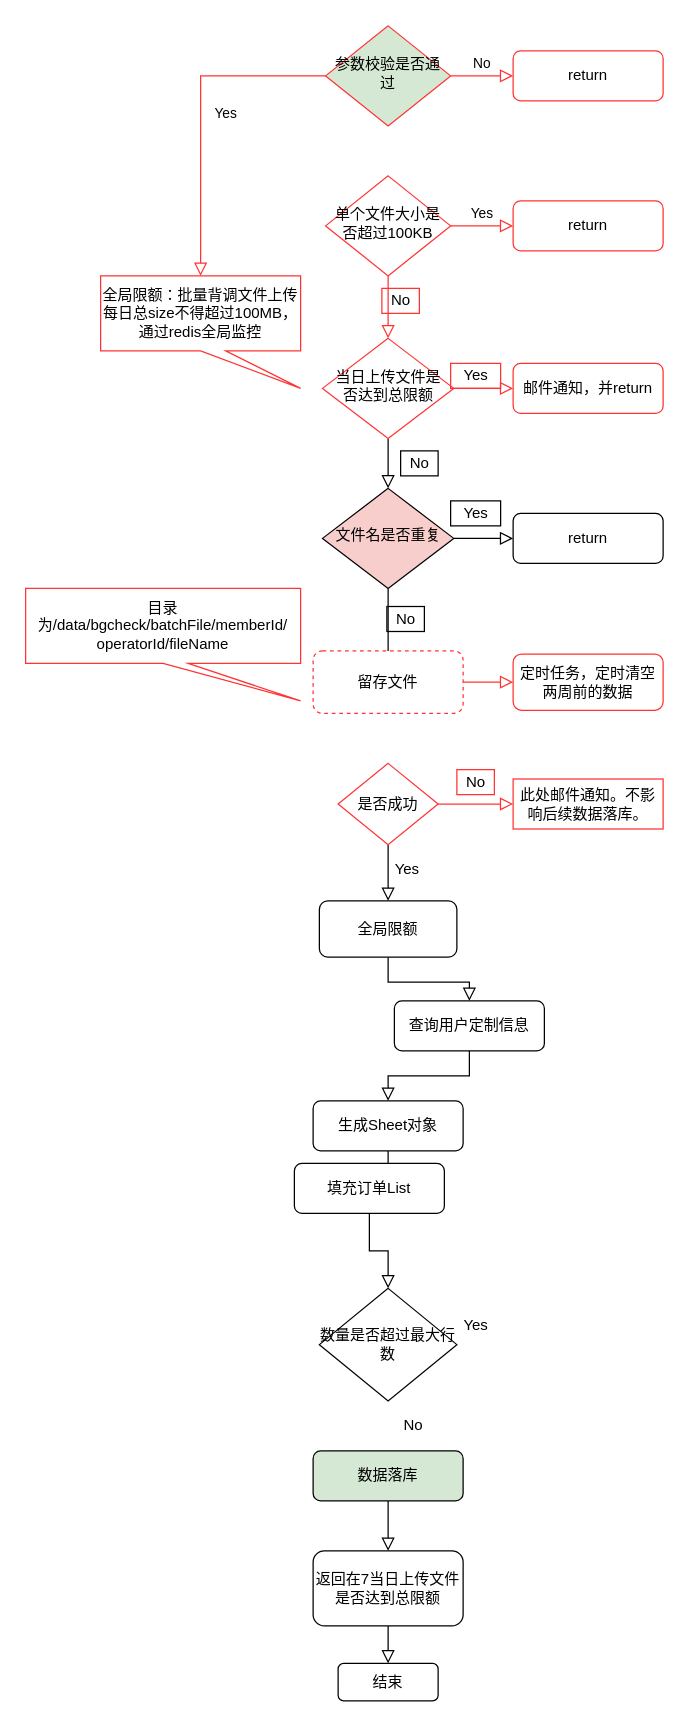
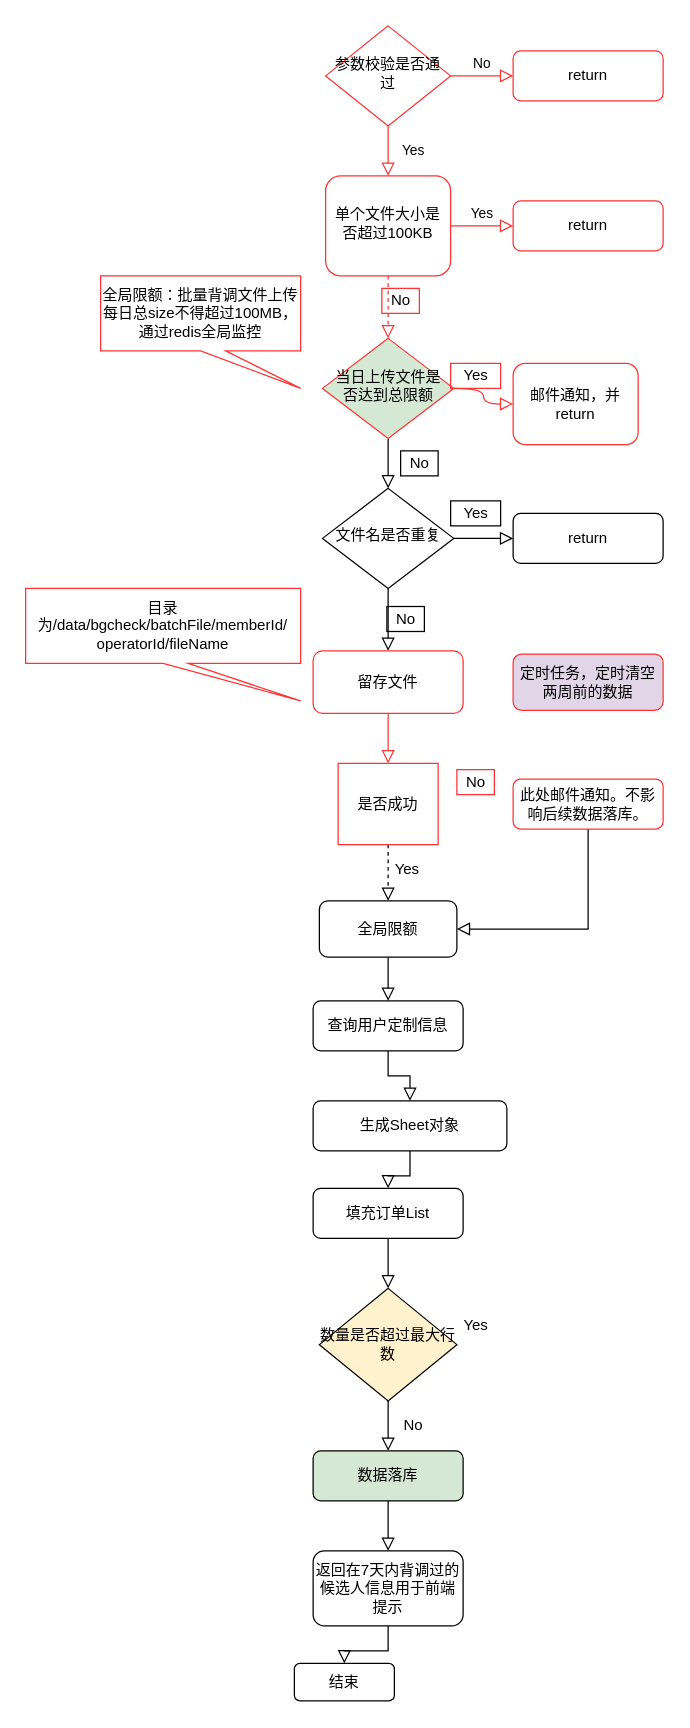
  <mxCell id="0" />
  <mxCell id="1" parent="0" />
- <mxCell id="2" value="Yes" style="rounded=0;html=1;jettySize=auto;orthogonalLoop=1;fontSize=11;endArrow=block;endFill=0;endSize=8;strokeWidth=1;shadow=0;labelBackgroundColor=none;edgeStyle=orthogonalEdgeStyle;strokeColor=#FF3333;" parent="1" source="4" target="20" edge="1"><mxGeometry y="20" relative="1" as="geometry"><mxPoint as="offset" /></mxGeometry></mxCell>
+ <mxCell id="2" value="Yes" style="rounded=0;html=1;jettySize=auto;orthogonalLoop=1;fontSize=11;endArrow=block;endFill=0;endSize=8;strokeWidth=1;shadow=0;labelBackgroundColor=none;edgeStyle=orthogonalEdgeStyle;strokeColor=#FF3333;" parent="1" source="4" target="8" edge="1"><mxGeometry y="20" relative="1" as="geometry"><mxPoint as="offset" /></mxGeometry></mxCell>
  <mxCell id="3" value="No" style="edgeStyle=orthogonalEdgeStyle;rounded=0;html=1;jettySize=auto;orthogonalLoop=1;fontSize=11;endArrow=block;endFill=0;endSize=8;strokeWidth=1;shadow=0;labelBackgroundColor=none;strokeColor=#FF3333;" parent="1" source="4" target="5" edge="1"><mxGeometry y="10" relative="1" as="geometry"><mxPoint as="offset" /></mxGeometry></mxCell>
- <mxCell id="4" value="参数校验是否通过" style="rhombus;whiteSpace=wrap;html=1;shadow=0;fontFamily=Helvetica;fontSize=12;align=center;strokeWidth=1;spacing=6;spacingTop=-4;strokeColor=#FF3333;fillColor=#d5e8d4;" parent="1" vertex="1"><mxGeometry x="260" y="20" width="100" height="80" as="geometry" /></mxCell>
+ <mxCell id="4" value="参数校验是否通过" style="rhombus;whiteSpace=wrap;html=1;shadow=0;fontFamily=Helvetica;fontSize=12;align=center;strokeWidth=1;spacing=6;spacingTop=-4;strokeColor=#FF3333;" parent="1" vertex="1"><mxGeometry x="260" y="20" width="100" height="80" as="geometry" /></mxCell>
  <mxCell id="5" value="return" style="rounded=1;whiteSpace=wrap;html=1;fontSize=12;glass=0;strokeWidth=1;shadow=0;strokeColor=#FF3333;" parent="1" vertex="1"><mxGeometry x="410" y="40" width="120" height="40" as="geometry" /></mxCell>
  <mxCell id="6" value="Yes" style="edgeStyle=orthogonalEdgeStyle;rounded=0;html=1;jettySize=auto;orthogonalLoop=1;fontSize=11;endArrow=block;endFill=0;endSize=8;strokeWidth=1;shadow=0;labelBackgroundColor=none;strokeColor=#FF3333;" parent="1" source="8" target="9" edge="1"><mxGeometry y="10" relative="1" as="geometry"><mxPoint as="offset" /></mxGeometry></mxCell>
- <mxCell id="7" value="" style="edgeStyle=orthogonalEdgeStyle;curved=1;orthogonalLoop=1;jettySize=auto;html=1;endArrow=block;endFill=0;endSize=8;strokeColor=#FF3333;" edge="1" parent="1" source="8" target="13"><mxGeometry relative="1" as="geometry" /></mxCell>
- <mxCell id="8" value="单个文件大小是否超过100KB" style="rhombus;whiteSpace=wrap;html=1;shadow=0;fontFamily=Helvetica;fontSize=12;align=center;strokeWidth=1;spacing=6;spacingTop=-4;strokeColor=#FF3333;" parent="1" vertex="1"><mxGeometry x="260" y="140" width="100" height="80" as="geometry" /></mxCell>
+ <mxCell id="7" value="" style="edgeStyle=orthogonalEdgeStyle;curved=1;orthogonalLoop=1;jettySize=auto;html=1;endArrow=block;endFill=0;endSize=8;strokeColor=#FF3333;dashed=1;" edge="1" parent="1" source="8" target="13"><mxGeometry relative="1" as="geometry" /></mxCell>
+ <mxCell id="8" value="单个文件大小是否超过100KB" style="whiteSpace=wrap;html=1;shadow=0;fontFamily=Helvetica;fontSize=12;align=center;strokeWidth=1;spacing=6;spacingTop=-4;strokeColor=#FF3333;rounded=1;" parent="1" vertex="1"><mxGeometry x="260" y="140" width="100" height="80" as="geometry" /></mxCell>
  <mxCell id="9" value="return" style="rounded=1;whiteSpace=wrap;html=1;fontSize=12;glass=0;strokeWidth=1;shadow=0;strokeColor=#FF3333;" parent="1" vertex="1"><mxGeometry x="410" y="160" width="120" height="40" as="geometry" /></mxCell>
  <mxCell id="10" value="" style="edgeStyle=orthogonalEdgeStyle;curved=1;orthogonalLoop=1;jettySize=auto;html=1;endArrow=block;endFill=0;endSize=8;strokeColor=#FF3333;" edge="1" parent="1" source="13" target="15"><mxGeometry relative="1" as="geometry" /></mxCell>
- <mxCell id="11" value="" style="edgeStyle=orthogonalEdgeStyle;curved=1;orthogonalLoop=1;jettySize=auto;html=1;endArrow=none;endFill=0;endSize=8;exitX=0.5;exitY=1;exitDx=0;exitDy=0;strokeColor=#000000;" edge="1" parent="1" source="33" target="18"><mxGeometry relative="1" as="geometry"><mxPoint x="310" y="480" as="sourcePoint" /></mxGeometry></mxCell>
+ <mxCell id="11" value="" style="edgeStyle=orthogonalEdgeStyle;curved=1;orthogonalLoop=1;jettySize=auto;html=1;endArrow=block;endFill=0;endSize=8;exitX=0.5;exitY=1;exitDx=0;exitDy=0;strokeColor=#000000;" edge="1" parent="1" source="33" target="18"><mxGeometry relative="1" as="geometry"><mxPoint x="310" y="480" as="sourcePoint" /></mxGeometry></mxCell>
  <mxCell id="12" value="" style="edgeStyle=orthogonalEdgeStyle;rounded=0;orthogonalLoop=1;jettySize=auto;html=1;endArrow=block;endFill=0;endSize=8;strokeColor=#000000;" edge="1" parent="1" source="13"><mxGeometry relative="1" as="geometry"><mxPoint x="310" y="390" as="targetPoint" /></mxGeometry></mxCell>
- <mxCell id="13" value="当日上传文件是否达到总限额" style="rhombus;whiteSpace=wrap;html=1;shadow=0;strokeWidth=1;spacing=6;spacingTop=-4;strokeColor=#FF3333;" vertex="1" parent="1"><mxGeometry x="257.5" y="270" width="105" height="80" as="geometry" /></mxCell>
+ <mxCell id="13" value="当日上传文件是否达到总限额" style="rhombus;whiteSpace=wrap;html=1;shadow=0;strokeWidth=1;spacing=6;spacingTop=-4;strokeColor=#FF3333;fillColor=#d5e8d4;" vertex="1" parent="1"><mxGeometry x="257.5" y="270" width="105" height="80" as="geometry" /></mxCell>
  <mxCell id="14" value="No" style="text;html=1;align=center;verticalAlign=middle;resizable=0;points=[];autosize=1;strokeColor=#FF3333;fillColor=none;" vertex="1" parent="1"><mxGeometry x="305" y="230" width="30" height="20" as="geometry" /></mxCell>
- <mxCell id="15" value="邮件通知，并return" style="rounded=1;whiteSpace=wrap;html=1;fontSize=12;glass=0;strokeWidth=1;shadow=0;strokeColor=#FF3333;" vertex="1" parent="1"><mxGeometry x="410" y="290" width="120" height="40" as="geometry" /></mxCell>
+ <mxCell id="15" value="邮件通知，并return" style="rounded=1;whiteSpace=wrap;html=1;fontSize=12;glass=0;strokeWidth=1;shadow=0;strokeColor=#FF3333;" vertex="1" parent="1"><mxGeometry x="410" y="290" width="100" height="65" as="geometry" /></mxCell>
  <mxCell id="16" value="Yes" style="text;html=1;align=center;verticalAlign=middle;resizable=0;points=[];autosize=1;strokeColor=#FF3333;fillColor=none;" vertex="1" parent="1"><mxGeometry x="360" y="290" width="40" height="20" as="geometry" /></mxCell>
- <mxCell id="17" value="" style="edgeStyle=orthogonalEdgeStyle;curved=1;orthogonalLoop=1;jettySize=auto;html=1;endArrow=block;endFill=0;endSize=8;strokeColor=#FF3333;" edge="1" parent="1" source="18" target="51"><mxGeometry relative="1" as="geometry" /></mxCell>
- <mxCell id="18" value="留存文件" style="rounded=1;whiteSpace=wrap;html=1;strokeColor=#FF3333;dashed=1;" vertex="1" parent="1"><mxGeometry x="250" y="520" width="120" height="50" as="geometry" /></mxCell>
+ <mxCell id="17" value="" style="edgeStyle=orthogonalEdgeStyle;curved=1;orthogonalLoop=1;jettySize=auto;html=1;endArrow=block;endFill=0;endSize=8;strokeColor=#FF3333;" edge="1" parent="1" source="18" target="24"><mxGeometry relative="1" as="geometry" /></mxCell>
+ <mxCell id="18" value="留存文件" style="rounded=1;whiteSpace=wrap;html=1;strokeColor=#FF3333;" vertex="1" parent="1"><mxGeometry x="250" y="520" width="120" height="50" as="geometry" /></mxCell>
  <mxCell id="19" value="No" style="text;html=1;align=center;verticalAlign=middle;resizable=0;points=[];autosize=1;strokeColor=#000000;fillColor=none;" vertex="1" parent="1"><mxGeometry x="309" y="484.5" width="30" height="20" as="geometry" /></mxCell>
  <mxCell id="20" value="全局限额：批量背调文件上传每日总size不得超过100MB，通过redis全局监控" style="shape=callout;whiteSpace=wrap;html=1;perimeter=calloutPerimeter;position2=1;strokeColor=#FF3333;" vertex="1" parent="1"><mxGeometry x="80" y="220" width="160" height="90" as="geometry" /></mxCell>
  <mxCell id="21" value="目录为/data/bgcheck/batchFile/memberId/&lt;br&gt;operatorId/fileName" style="shape=callout;whiteSpace=wrap;html=1;perimeter=calloutPerimeter;position2=1;strokeColor=#FF3333;" vertex="1" parent="1"><mxGeometry x="20" y="470" width="220" height="90" as="geometry" /></mxCell>
- <mxCell id="22" value="" style="edgeStyle=orthogonalEdgeStyle;curved=1;orthogonalLoop=1;jettySize=auto;html=1;endArrow=block;endFill=0;endSize=8;strokeColor=#FF3333;" edge="1" parent="1" source="24" target="26"><mxGeometry relative="1" as="geometry" /></mxCell>
- <mxCell id="23" value="" style="edgeStyle=orthogonalEdgeStyle;curved=1;orthogonalLoop=1;jettySize=auto;html=1;endArrow=block;endFill=0;endSize=8;" edge="1" parent="1" source="24" target="29"><mxGeometry relative="1" as="geometry" /></mxCell>
- <mxCell id="24" value="是否成功" style="rhombus;whiteSpace=wrap;html=1;strokeColor=#FF3333;" vertex="1" parent="1"><mxGeometry x="270" y="610" width="80" height="65" as="geometry" /></mxCell>
- <mxCell id="26" value="此处邮件通知。不影响后续数据落库。" style="whiteSpace=wrap;html=1;fontSize=12;glass=0;strokeWidth=1;shadow=0;strokeColor=#FF3333;rounded=0;" vertex="1" parent="1"><mxGeometry x="410" y="622.5" width="120" height="40" as="geometry" /></mxCell>
+ <mxCell id="23" value="" style="edgeStyle=orthogonalEdgeStyle;curved=1;orthogonalLoop=1;jettySize=auto;html=1;endArrow=block;endFill=0;endSize=8;dashed=1;" edge="1" parent="1" source="24" target="29"><mxGeometry relative="1" as="geometry" /></mxCell>
+ <mxCell id="24" value="是否成功" style="whiteSpace=wrap;html=1;strokeColor=#FF3333;rounded=0;" vertex="1" parent="1"><mxGeometry x="270" y="610" width="80" height="65" as="geometry" /></mxCell>
+ <mxCell id="25" style="edgeStyle=orthogonalEdgeStyle;orthogonalLoop=1;jettySize=auto;html=1;exitX=0.5;exitY=1;exitDx=0;exitDy=0;entryX=1;entryY=0.5;entryDx=0;entryDy=0;endArrow=block;endFill=0;endSize=8;rounded=0;" edge="1" parent="1" source="26" target="29"><mxGeometry relative="1" as="geometry" /></mxCell>
+ <mxCell id="26" value="此处邮件通知。不影响后续数据落库。" style="rounded=1;whiteSpace=wrap;html=1;fontSize=12;glass=0;strokeWidth=1;shadow=0;strokeColor=#FF3333;" vertex="1" parent="1"><mxGeometry x="410" y="622.5" width="120" height="40" as="geometry" /></mxCell>
  <mxCell id="27" value="No" style="text;html=1;align=center;verticalAlign=middle;resizable=0;points=[];autosize=1;strokeColor=#FF3333;fillColor=none;" vertex="1" parent="1"><mxGeometry x="365" y="615" width="30" height="20" as="geometry" /></mxCell>
  <mxCell id="28" value="" style="edgeStyle=orthogonalEdgeStyle;rounded=0;orthogonalLoop=1;jettySize=auto;html=1;endArrow=block;endFill=0;endSize=8;" edge="1" parent="1" source="29" target="37"><mxGeometry relative="1" as="geometry" /></mxCell>
  <mxCell id="29" value="全局限额" style="rounded=1;whiteSpace=wrap;html=1;" vertex="1" parent="1"><mxGeometry x="255" y="720" width="110" height="45" as="geometry" /></mxCell>
  <mxCell id="30" value="Yes" style="text;html=1;align=center;verticalAlign=middle;resizable=0;points=[];autosize=1;strokeColor=none;fillColor=none;" vertex="1" parent="1"><mxGeometry x="305" y="685" width="40" height="20" as="geometry" /></mxCell>
  <mxCell id="31" value="No" style="text;html=1;align=center;verticalAlign=middle;resizable=0;points=[];autosize=1;strokeColor=#000000;fillColor=none;" vertex="1" parent="1"><mxGeometry x="320" y="360" width="30" height="20" as="geometry" /></mxCell>
  <mxCell id="32" value="" style="edgeStyle=orthogonalEdgeStyle;rounded=0;orthogonalLoop=1;jettySize=auto;html=1;endArrow=block;endFill=0;endSize=8;strokeColor=#000000;" edge="1" parent="1" source="33" target="34"><mxGeometry relative="1" as="geometry" /></mxCell>
- <mxCell id="33" value="文件名是否重复" style="rhombus;whiteSpace=wrap;html=1;shadow=0;strokeWidth=1;spacing=6;spacingTop=-4;strokeColor=#000000;fillColor=#f8cecc;" vertex="1" parent="1"><mxGeometry x="257.5" y="390" width="105" height="80" as="geometry" /></mxCell>
+ <mxCell id="33" value="文件名是否重复" style="rhombus;whiteSpace=wrap;html=1;shadow=0;strokeWidth=1;spacing=6;spacingTop=-4;strokeColor=#000000;" vertex="1" parent="1"><mxGeometry x="257.5" y="390" width="105" height="80" as="geometry" /></mxCell>
  <mxCell id="34" value="return" style="rounded=1;whiteSpace=wrap;html=1;fontSize=12;glass=0;strokeWidth=1;shadow=0;strokeColor=#000000;" vertex="1" parent="1"><mxGeometry x="410" y="410" width="120" height="40" as="geometry" /></mxCell>
  <mxCell id="35" value="Yes" style="text;html=1;align=center;verticalAlign=middle;resizable=0;points=[];autosize=1;strokeColor=#000000;fillColor=none;" vertex="1" parent="1"><mxGeometry x="360" y="400" width="40" height="20" as="geometry" /></mxCell>
  <mxCell id="36" value="" style="edgeStyle=orthogonalEdgeStyle;rounded=0;orthogonalLoop=1;jettySize=auto;html=1;endArrow=block;endFill=0;endSize=8;" edge="1" parent="1" source="37" target="39"><mxGeometry relative="1" as="geometry" /></mxCell>
- <mxCell id="37" value="查询用户定制信息" style="rounded=1;whiteSpace=wrap;html=1;" vertex="1" parent="1"><mxGeometry x="315" y="800" width="120" height="40" as="geometry" /></mxCell>
+ <mxCell id="37" value="查询用户定制信息" style="rounded=1;whiteSpace=wrap;html=1;" vertex="1" parent="1"><mxGeometry x="250" y="800" width="120" height="40" as="geometry" /></mxCell>
  <mxCell id="38" value="" style="edgeStyle=orthogonalEdgeStyle;rounded=0;orthogonalLoop=1;jettySize=auto;html=1;endArrow=block;endFill=0;endSize=8;" edge="1" parent="1" source="39" target="41"><mxGeometry relative="1" as="geometry" /></mxCell>
- <mxCell id="39" value="生成Sheet对象" style="rounded=1;whiteSpace=wrap;html=1;" vertex="1" parent="1"><mxGeometry x="250" y="880" width="120" height="40" as="geometry" /></mxCell>
+ <mxCell id="39" value="生成Sheet对象" style="rounded=1;whiteSpace=wrap;html=1;" vertex="1" parent="1"><mxGeometry x="250" y="880" width="155" height="40" as="geometry" /></mxCell>
  <mxCell id="40" value="" style="edgeStyle=orthogonalEdgeStyle;rounded=0;orthogonalLoop=1;jettySize=auto;html=1;endArrow=block;endFill=0;endSize=8;" edge="1" parent="1" source="41" target="43"><mxGeometry relative="1" as="geometry" /></mxCell>
- <mxCell id="41" value="填充订单List" style="whiteSpace=wrap;html=1;rounded=1;" vertex="1" parent="1"><mxGeometry x="235" y="930" width="120" height="40" as="geometry" /></mxCell>
- <mxCell id="43" value="数量是否超过最大行数" style="rhombus;whiteSpace=wrap;html=1;" vertex="1" parent="1"><mxGeometry x="255" y="1030" width="110" height="90" as="geometry" /></mxCell>
+ <mxCell id="41" value="填充订单List" style="whiteSpace=wrap;html=1;rounded=1;" vertex="1" parent="1"><mxGeometry x="250" y="950" width="120" height="40" as="geometry" /></mxCell>
+ <mxCell id="42" value="" style="edgeStyle=orthogonalEdgeStyle;rounded=0;orthogonalLoop=1;jettySize=auto;html=1;endArrow=block;endFill=0;endSize=8;" edge="1" parent="1" source="43" target="46"><mxGeometry relative="1" as="geometry" /></mxCell>
+ <mxCell id="43" value="数量是否超过最大行数" style="rhombus;whiteSpace=wrap;html=1;fillColor=#fff2cc;" vertex="1" parent="1"><mxGeometry x="255" y="1030" width="110" height="90" as="geometry" /></mxCell>
  <mxCell id="44" value="Yes" style="text;html=1;align=center;verticalAlign=middle;resizable=0;points=[];autosize=1;strokeColor=none;fillColor=none;" vertex="1" parent="1"><mxGeometry x="360" y="1050" width="40" height="20" as="geometry" /></mxCell>
  <mxCell id="45" value="" style="edgeStyle=orthogonalEdgeStyle;rounded=0;orthogonalLoop=1;jettySize=auto;html=1;endArrow=block;endFill=0;endSize=8;" edge="1" parent="1" source="46" target="49"><mxGeometry relative="1" as="geometry" /></mxCell>
  <mxCell id="46" value="数据落库" style="whiteSpace=wrap;html=1;rounded=1;fillColor=#d5e8d4;" vertex="1" parent="1"><mxGeometry x="250" y="1160" width="120" height="40" as="geometry" /></mxCell>
  <mxCell id="47" value="No" style="text;html=1;align=center;verticalAlign=middle;resizable=0;points=[];autosize=1;strokeColor=none;fillColor=none;" vertex="1" parent="1"><mxGeometry x="315" y="1130" width="30" height="20" as="geometry" /></mxCell>
  <mxCell id="48" value="" style="edgeStyle=orthogonalEdgeStyle;rounded=0;orthogonalLoop=1;jettySize=auto;html=1;endArrow=block;endFill=0;endSize=8;" edge="1" parent="1" source="49" target="50"><mxGeometry relative="1" as="geometry" /></mxCell>
- <mxCell id="49" value="返回在7当日上传文件是否达到总限额" style="whiteSpace=wrap;html=1;rounded=1;" vertex="1" parent="1"><mxGeometry x="250" y="1240" width="120" height="60" as="geometry" /></mxCell>
- <mxCell id="50" value="结束" style="rounded=1;whiteSpace=wrap;html=1;" vertex="1" parent="1"><mxGeometry x="270" y="1330" width="80" height="30" as="geometry" /></mxCell>
- <mxCell id="51" value="定时任务，定时清空两周前的数据" style="whiteSpace=wrap;html=1;rounded=1;strokeColor=#FF3333;" vertex="1" parent="1"><mxGeometry x="410" y="522.5" width="120" height="45" as="geometry" /></mxCell>
+ <mxCell id="49" value="返回在7天内背调过的候选人信息用于前端提示" style="whiteSpace=wrap;html=1;rounded=1;" vertex="1" parent="1"><mxGeometry x="250" y="1240" width="120" height="60" as="geometry" /></mxCell>
+ <mxCell id="50" value="结束" style="rounded=1;whiteSpace=wrap;html=1;" vertex="1" parent="1"><mxGeometry x="235" y="1330" width="80" height="30" as="geometry" /></mxCell>
+ <mxCell id="51" value="定时任务，定时清空两周前的数据" style="whiteSpace=wrap;html=1;rounded=1;strokeColor=#FF3333;fillColor=#e1d5e7;" vertex="1" parent="1"><mxGeometry x="410" y="522.5" width="120" height="45" as="geometry" /></mxCell>
